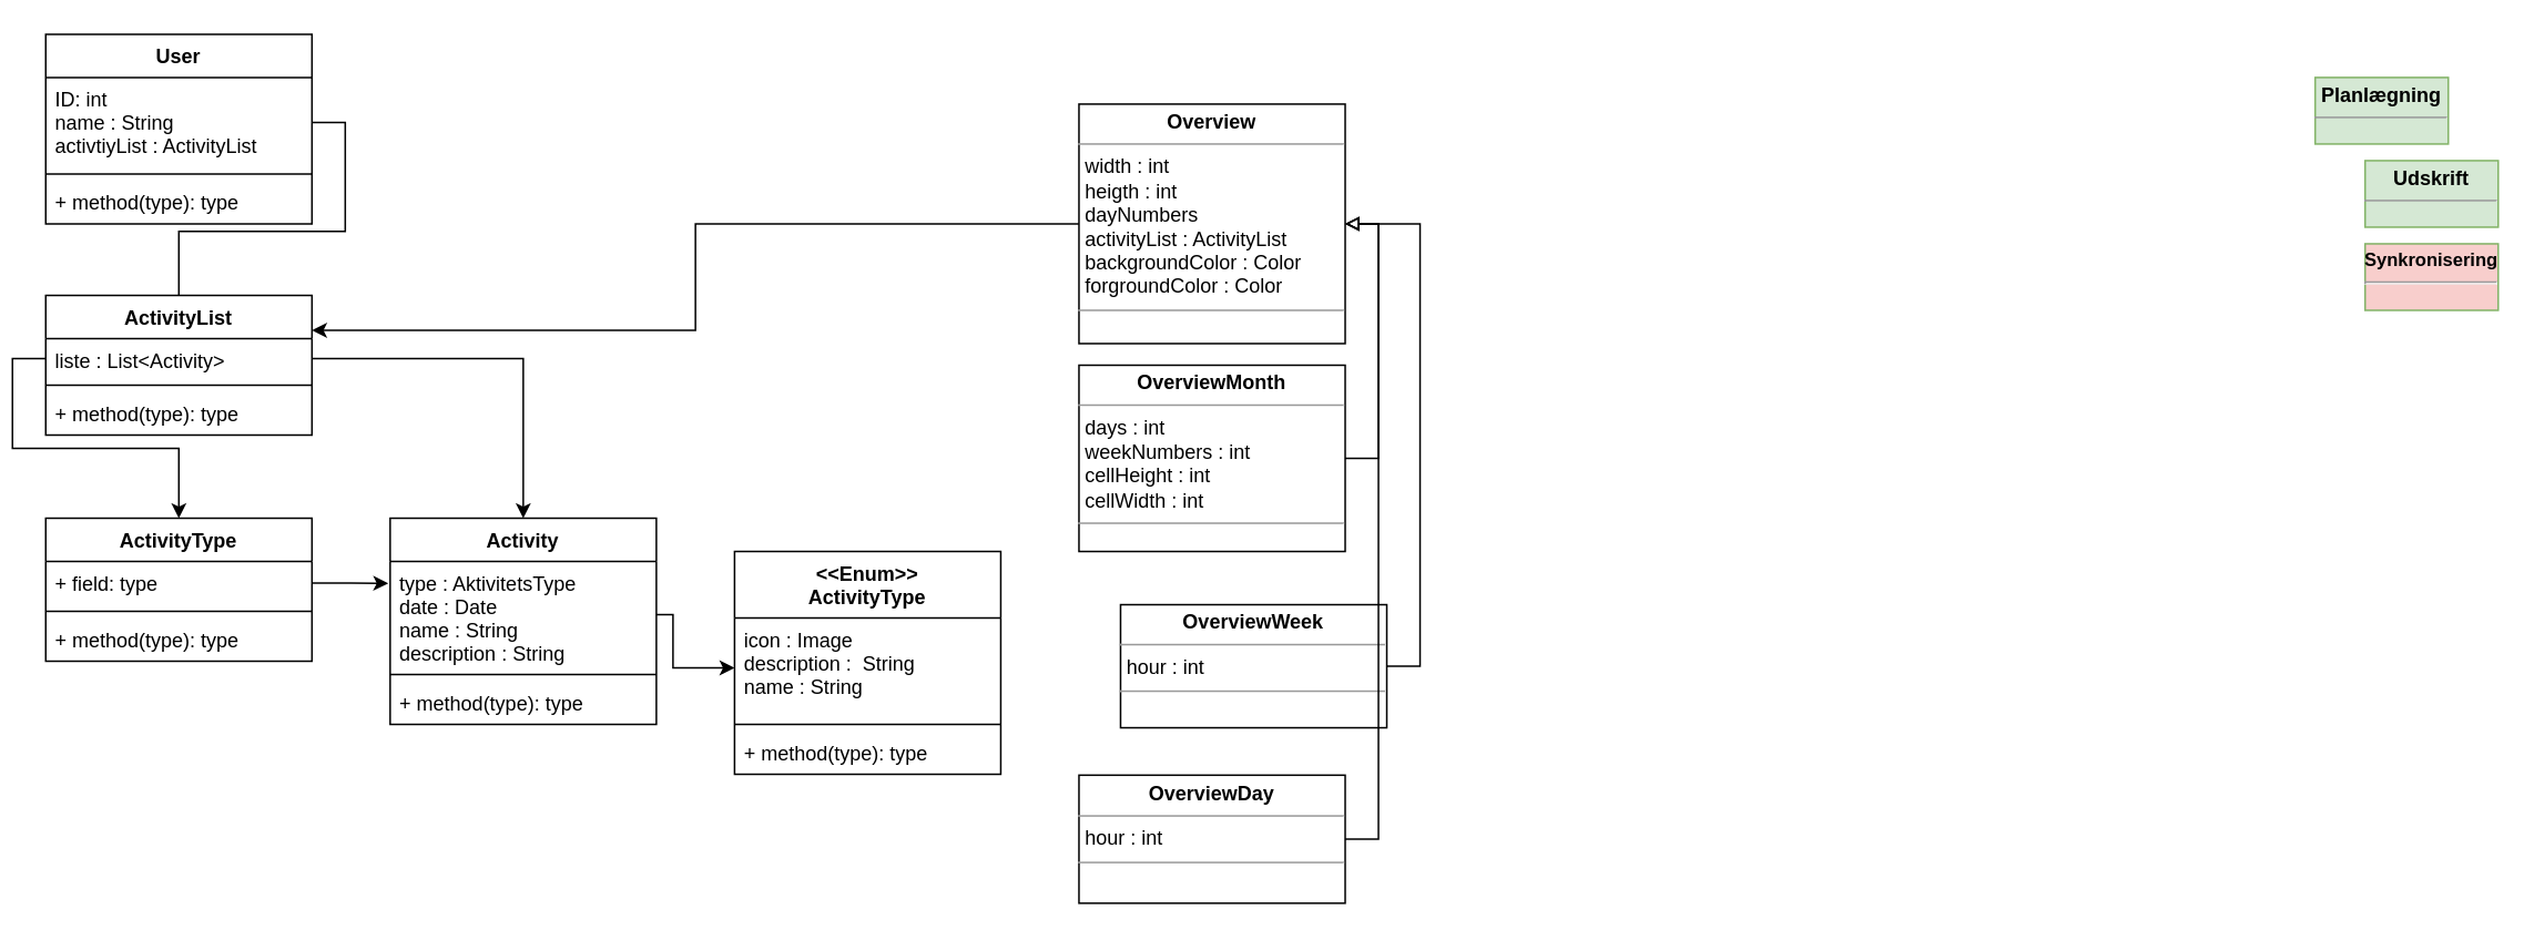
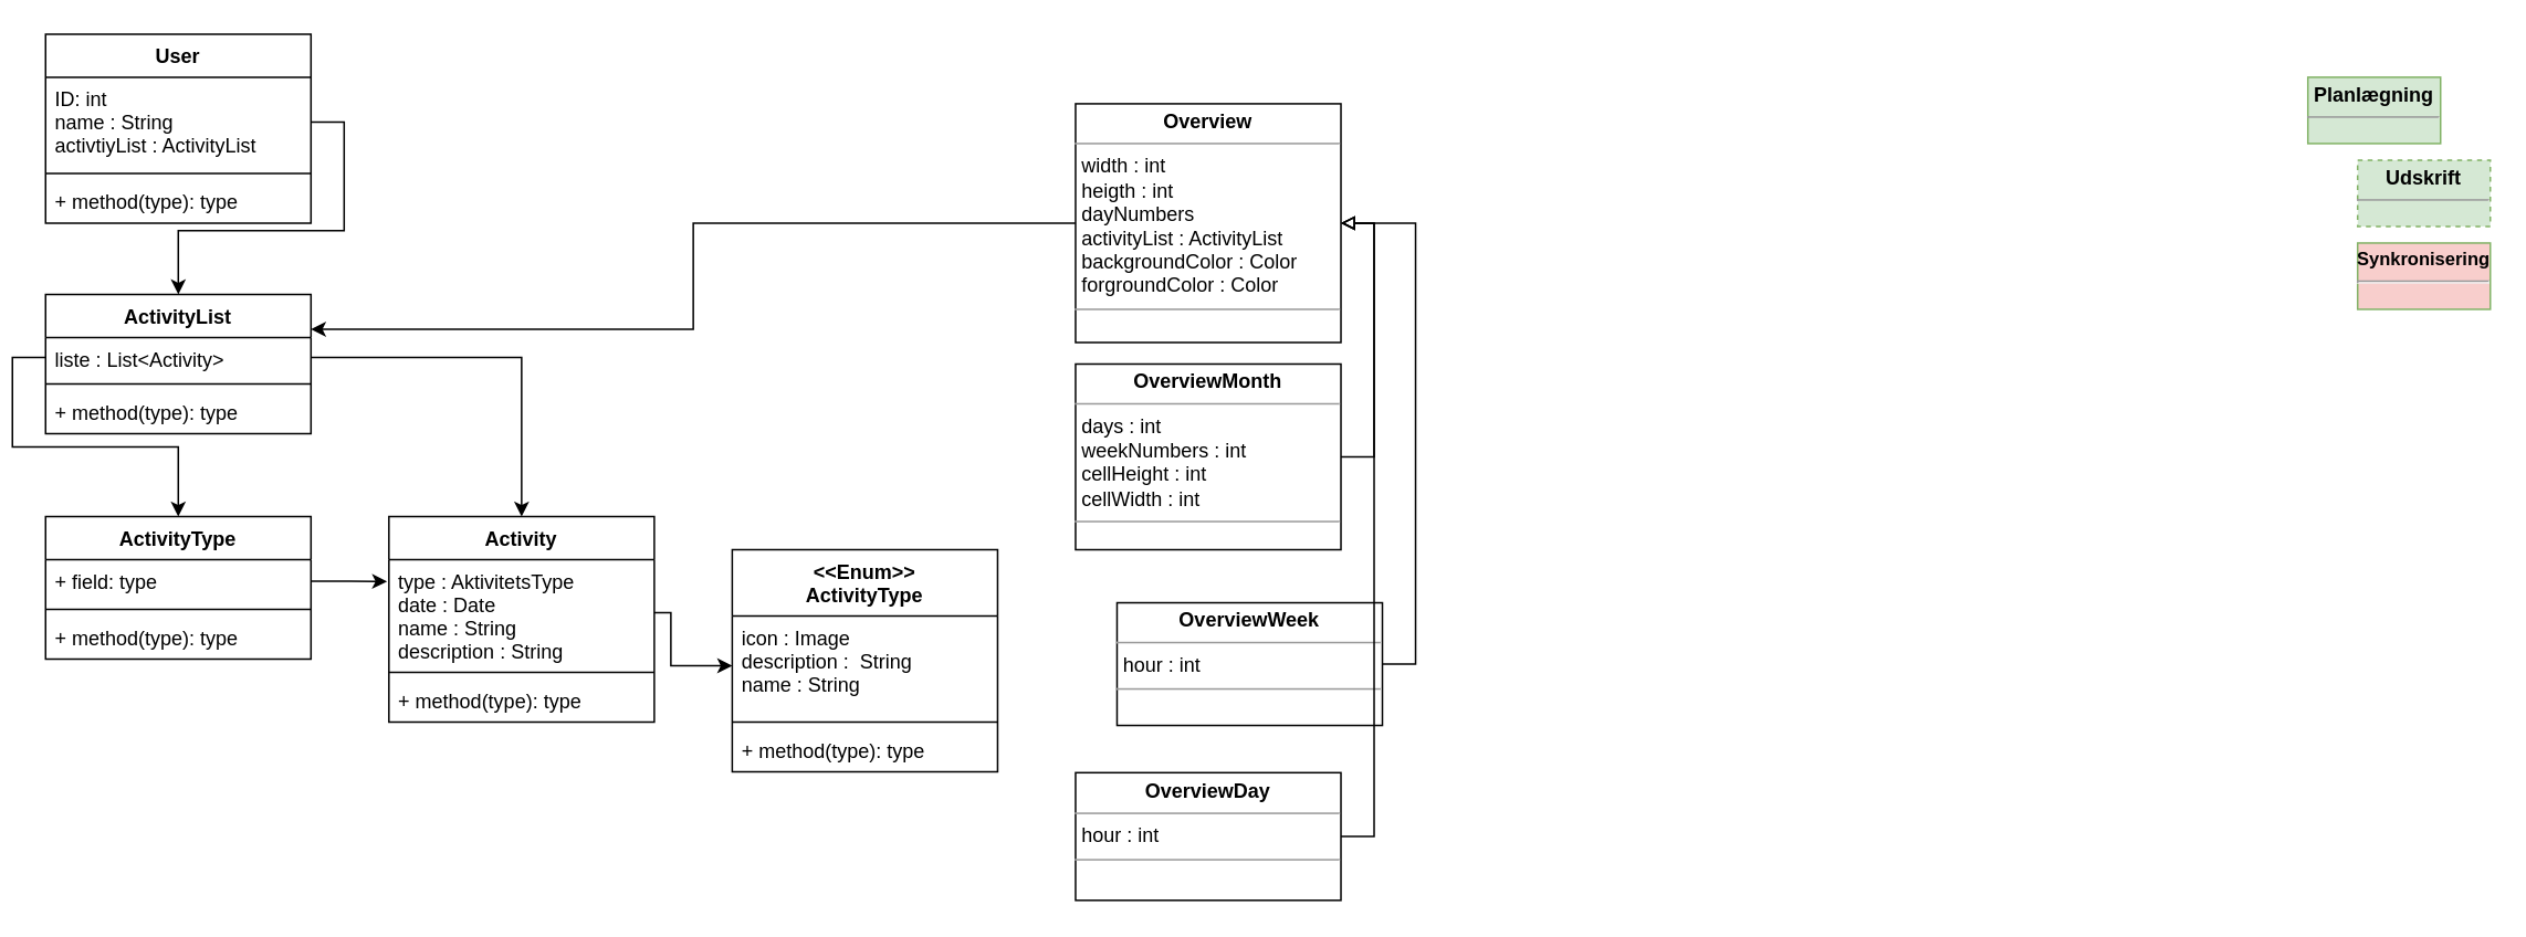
  <mxCell id="0" />
  <mxCell id="1" parent="0" />
  <mxCell id="2" value="&lt;p style=&quot;margin: 0px ; margin-top: 4px ; text-align: center&quot;&gt;&lt;b&gt;Planlægning&lt;/b&gt;&lt;/p&gt;&lt;hr size=&quot;1&quot;&gt;&lt;div style=&quot;height: 2px&quot;&gt;&lt;/div&gt;" style="verticalAlign=top;align=left;overflow=fill;fontSize=12;fontFamily=Helvetica;html=1;fillColor=#d5e8d4;strokeColor=#82b366;" parent="1" vertex="1"><mxGeometry x="1384" y="46" width="80" height="40" as="geometry" /></mxCell>
- <mxCell id="3" value="&lt;p style=&quot;margin: 0px ; margin-top: 4px ; text-align: center&quot;&gt;&lt;b&gt;Udskrift&lt;/b&gt;&lt;/p&gt;&lt;hr size=&quot;1&quot;&gt;&lt;div style=&quot;height: 2px&quot;&gt;&lt;/div&gt;" style="verticalAlign=top;align=left;overflow=fill;fontSize=12;fontFamily=Helvetica;html=1;fillColor=#d5e8d4;strokeColor=#82b366;" parent="1" vertex="1"><mxGeometry x="1414" y="96" width="80" height="40" as="geometry" /></mxCell>
+ <mxCell id="3" value="&lt;p style=&quot;margin: 0px ; margin-top: 4px ; text-align: center&quot;&gt;&lt;b&gt;Udskrift&lt;/b&gt;&lt;/p&gt;&lt;hr size=&quot;1&quot;&gt;&lt;div style=&quot;height: 2px&quot;&gt;&lt;/div&gt;" style="verticalAlign=top;align=left;overflow=fill;fontSize=12;fontFamily=Helvetica;html=1;fillColor=#d5e8d4;strokeColor=#82b366;dashed=1;" parent="1" vertex="1"><mxGeometry x="1414" y="96" width="80" height="40" as="geometry" /></mxCell>
  <mxCell id="4" value="&lt;p style=&quot;margin: 4px 0px 0px; text-align: center; font-size: 11px;&quot;&gt;&lt;b style=&quot;font-size: 11px;&quot;&gt;Synkronisering&lt;/b&gt;&lt;/p&gt;&lt;hr style=&quot;font-size: 11px;&quot;&gt;&lt;div style=&quot;height: 2px; font-size: 11px;&quot;&gt;&lt;/div&gt;" style="verticalAlign=top;align=left;overflow=fill;fontSize=11;fontFamily=Helvetica;html=1;fillColor=#f8cecc;strokeColor=#82b366;" parent="1" vertex="1"><mxGeometry x="1414" y="146" width="80" height="40" as="geometry" /></mxCell>
  <mxCell id="5" value="ActivityList" style="swimlane;fontStyle=1;align=center;verticalAlign=top;childLayout=stackLayout;horizontal=1;startSize=26;horizontalStack=0;resizeParent=1;resizeParentMax=0;resizeLast=0;collapsible=1;marginBottom=0;" parent="1" vertex="1"><mxGeometry x="20" y="177" width="160" height="84" as="geometry" /></mxCell>
  <mxCell id="6" value="liste : List&lt;Activity&gt;&#10;" style="text;strokeColor=none;fillColor=none;align=left;verticalAlign=top;spacingLeft=4;spacingRight=4;overflow=hidden;rotatable=0;points=[[0,0.5],[1,0.5]];portConstraint=eastwest;" parent="5" vertex="1"><mxGeometry y="26" width="160" height="24" as="geometry" /></mxCell>
  <mxCell id="7" value="" style="line;strokeWidth=1;fillColor=none;align=left;verticalAlign=middle;spacingTop=-1;spacingLeft=3;spacingRight=3;rotatable=0;labelPosition=right;points=[];portConstraint=eastwest;" parent="5" vertex="1"><mxGeometry y="50" width="160" height="8" as="geometry" /></mxCell>
  <mxCell id="8" value="+ method(type): type" style="text;strokeColor=none;fillColor=none;align=left;verticalAlign=top;spacingLeft=4;spacingRight=4;overflow=hidden;rotatable=0;points=[[0,0.5],[1,0.5]];portConstraint=eastwest;" parent="5" vertex="1"><mxGeometry y="58" width="160" height="26" as="geometry" /></mxCell>
  <mxCell id="9" value="Activity" style="swimlane;fontStyle=1;align=center;verticalAlign=top;childLayout=stackLayout;horizontal=1;startSize=26;horizontalStack=0;resizeParent=1;resizeParentMax=0;resizeLast=0;collapsible=1;marginBottom=0;" parent="1" vertex="1"><mxGeometry x="227" y="311" width="160" height="124" as="geometry" /></mxCell>
  <mxCell id="10" value="type : AktivitetsType&#10;date : Date&#10;name : String&#10;description : String&#10;" style="text;strokeColor=none;fillColor=none;align=left;verticalAlign=top;spacingLeft=4;spacingRight=4;overflow=hidden;rotatable=0;points=[[0,0.5],[1,0.5]];portConstraint=eastwest;" parent="9" vertex="1"><mxGeometry y="26" width="160" height="64" as="geometry" /></mxCell>
  <mxCell id="11" value="" style="line;strokeWidth=1;fillColor=none;align=left;verticalAlign=middle;spacingTop=-1;spacingLeft=3;spacingRight=3;rotatable=0;labelPosition=right;points=[];portConstraint=eastwest;" parent="9" vertex="1"><mxGeometry y="90" width="160" height="8" as="geometry" /></mxCell>
  <mxCell id="12" value="+ method(type): type" style="text;strokeColor=none;fillColor=none;align=left;verticalAlign=top;spacingLeft=4;spacingRight=4;overflow=hidden;rotatable=0;points=[[0,0.5],[1,0.5]];portConstraint=eastwest;" parent="9" vertex="1"><mxGeometry y="98" width="160" height="26" as="geometry" /></mxCell>
  <mxCell id="13" value="&lt;&lt;Enum&gt;&gt;&#10;ActivityType" style="swimlane;fontStyle=1;align=center;verticalAlign=top;childLayout=stackLayout;horizontal=1;startSize=40;horizontalStack=0;resizeParent=1;resizeParentMax=0;resizeLast=0;collapsible=1;marginBottom=0;" parent="1" vertex="1"><mxGeometry x="434" y="331" width="160" height="134" as="geometry" /></mxCell>
  <mxCell id="14" value="icon : Image&#10;description :  String&#10;name : String" style="text;strokeColor=none;fillColor=none;align=left;verticalAlign=top;spacingLeft=4;spacingRight=4;overflow=hidden;rotatable=0;points=[[0,0.5],[1,0.5]];portConstraint=eastwest;" parent="13" vertex="1"><mxGeometry y="40" width="160" height="60" as="geometry" /></mxCell>
  <mxCell id="15" value="" style="line;strokeWidth=1;fillColor=none;align=left;verticalAlign=middle;spacingTop=-1;spacingLeft=3;spacingRight=3;rotatable=0;labelPosition=right;points=[];portConstraint=eastwest;" parent="13" vertex="1"><mxGeometry y="100" width="160" height="8" as="geometry" /></mxCell>
  <mxCell id="16" value="+ method(type): type" style="text;strokeColor=none;fillColor=none;align=left;verticalAlign=top;spacingLeft=4;spacingRight=4;overflow=hidden;rotatable=0;points=[[0,0.5],[1,0.5]];portConstraint=eastwest;" parent="13" vertex="1"><mxGeometry y="108" width="160" height="26" as="geometry" /></mxCell>
  <mxCell id="17" value="ActivityType" style="swimlane;fontStyle=1;align=center;verticalAlign=top;childLayout=stackLayout;horizontal=1;startSize=26;horizontalStack=0;resizeParent=1;resizeParentMax=0;resizeLast=0;collapsible=1;marginBottom=0;" parent="1" vertex="1"><mxGeometry x="20" y="311" width="160" height="86" as="geometry" /></mxCell>
  <mxCell id="18" value="+ field: type" style="text;strokeColor=none;fillColor=none;align=left;verticalAlign=top;spacingLeft=4;spacingRight=4;overflow=hidden;rotatable=0;points=[[0,0.5],[1,0.5]];portConstraint=eastwest;" parent="17" vertex="1"><mxGeometry y="26" width="160" height="26" as="geometry" /></mxCell>
  <mxCell id="19" value="" style="line;strokeWidth=1;fillColor=none;align=left;verticalAlign=middle;spacingTop=-1;spacingLeft=3;spacingRight=3;rotatable=0;labelPosition=right;points=[];portConstraint=eastwest;" parent="17" vertex="1"><mxGeometry y="52" width="160" height="8" as="geometry" /></mxCell>
  <mxCell id="20" value="+ method(type): type" style="text;strokeColor=none;fillColor=none;align=left;verticalAlign=top;spacingLeft=4;spacingRight=4;overflow=hidden;rotatable=0;points=[[0,0.5],[1,0.5]];portConstraint=eastwest;" parent="17" vertex="1"><mxGeometry y="60" width="160" height="26" as="geometry" /></mxCell>
  <mxCell id="21" value="User" style="swimlane;fontStyle=1;align=center;verticalAlign=top;childLayout=stackLayout;horizontal=1;startSize=26;horizontalStack=0;resizeParent=1;resizeParentMax=0;resizeLast=0;collapsible=1;marginBottom=0;" parent="1" vertex="1"><mxGeometry x="20" y="20" width="160" height="114" as="geometry" /></mxCell>
  <mxCell id="22" value="ID: int&#10;name : String&#10;activtiyList : ActivityList " style="text;strokeColor=none;fillColor=none;align=left;verticalAlign=top;spacingLeft=4;spacingRight=4;overflow=hidden;rotatable=0;points=[[0,0.5],[1,0.5]];portConstraint=eastwest;" parent="21" vertex="1"><mxGeometry y="26" width="160" height="54" as="geometry" /></mxCell>
  <mxCell id="23" value="" style="line;strokeWidth=1;fillColor=none;align=left;verticalAlign=middle;spacingTop=-1;spacingLeft=3;spacingRight=3;rotatable=0;labelPosition=right;points=[];portConstraint=eastwest;" parent="21" vertex="1"><mxGeometry y="80" width="160" height="8" as="geometry" /></mxCell>
  <mxCell id="24" value="+ method(type): type" style="text;strokeColor=none;fillColor=none;align=left;verticalAlign=top;spacingLeft=4;spacingRight=4;overflow=hidden;rotatable=0;points=[[0,0.5],[1,0.5]];portConstraint=eastwest;" parent="21" vertex="1"><mxGeometry y="88" width="160" height="26" as="geometry" /></mxCell>
- <mxCell id="25" style="edgeStyle=orthogonalEdgeStyle;rounded=0;orthogonalLoop=1;jettySize=auto;html=1;exitX=1;exitY=0.5;exitDx=0;exitDy=0;endArrow=none;" parent="1" source="22" target="5" edge="1"><mxGeometry relative="1" as="geometry" /></mxCell>
+ <mxCell id="25" style="edgeStyle=orthogonalEdgeStyle;rounded=0;orthogonalLoop=1;jettySize=auto;html=1;exitX=1;exitY=0.5;exitDx=0;exitDy=0;" parent="1" source="22" target="5" edge="1"><mxGeometry relative="1" as="geometry" /></mxCell>
  <mxCell id="26" style="edgeStyle=orthogonalEdgeStyle;rounded=0;orthogonalLoop=1;jettySize=auto;html=1;exitX=1;exitY=0.5;exitDx=0;exitDy=0;entryX=0;entryY=0.5;entryDx=0;entryDy=0;" parent="1" source="10" target="14" edge="1"><mxGeometry relative="1" as="geometry"><Array as="points"><mxPoint x="397" y="369" /><mxPoint x="397" y="401" /></Array></mxGeometry></mxCell>
  <mxCell id="27" style="edgeStyle=orthogonalEdgeStyle;rounded=0;orthogonalLoop=1;jettySize=auto;html=1;exitX=1;exitY=0.5;exitDx=0;exitDy=0;entryX=-0.007;entryY=0.206;entryDx=0;entryDy=0;entryPerimeter=0;" parent="1" source="18" target="10" edge="1"><mxGeometry relative="1" as="geometry" /></mxCell>
  <mxCell id="28" style="edgeStyle=orthogonalEdgeStyle;rounded=0;orthogonalLoop=1;jettySize=auto;html=1;exitX=1;exitY=0.5;exitDx=0;exitDy=0;" parent="1" source="6" target="9" edge="1"><mxGeometry relative="1" as="geometry" /></mxCell>
  <mxCell id="29" style="edgeStyle=orthogonalEdgeStyle;rounded=0;orthogonalLoop=1;jettySize=auto;html=1;exitX=0;exitY=0.5;exitDx=0;exitDy=0;entryX=0.5;entryY=0;entryDx=0;entryDy=0;" parent="1" source="6" target="17" edge="1"><mxGeometry relative="1" as="geometry" /></mxCell>
  <mxCell id="30" style="edgeStyle=orthogonalEdgeStyle;rounded=0;orthogonalLoop=1;jettySize=auto;html=1;exitX=0;exitY=0.5;exitDx=0;exitDy=0;entryX=1;entryY=0.25;entryDx=0;entryDy=0;endArrow=classic;endFill=1;" parent="1" source="31" target="5" edge="1"><mxGeometry relative="1" as="geometry" /></mxCell>
  <mxCell id="31" value="&lt;p style=&quot;margin: 0px ; margin-top: 4px ; text-align: center&quot;&gt;&lt;b&gt;Overview&lt;/b&gt;&lt;/p&gt;&lt;hr size=&quot;1&quot;&gt;&lt;p style=&quot;margin: 0px ; margin-left: 4px&quot;&gt;width : int&lt;/p&gt;&lt;p style=&quot;margin: 0px ; margin-left: 4px&quot;&gt;heigth : int&lt;/p&gt;&lt;p style=&quot;margin: 0px ; margin-left: 4px&quot;&gt;dayNumbers&lt;/p&gt;&lt;p style=&quot;margin: 0px ; margin-left: 4px&quot;&gt;activityList : ActivityList&lt;/p&gt;&lt;p style=&quot;margin: 0px ; margin-left: 4px&quot;&gt;backgroundColor : Color&lt;/p&gt;&lt;p style=&quot;margin: 0px ; margin-left: 4px&quot;&gt;forgroundColor : Color&lt;/p&gt;&lt;hr size=&quot;1&quot;&gt;&lt;p style=&quot;margin: 0px ; margin-left: 4px&quot;&gt;&lt;br&gt;&lt;/p&gt;" style="verticalAlign=top;align=left;overflow=fill;fontSize=12;fontFamily=Helvetica;html=1;" parent="1" vertex="1"><mxGeometry x="641" y="62" width="160" height="144" as="geometry" /></mxCell>
  <mxCell id="32" style="edgeStyle=orthogonalEdgeStyle;rounded=0;orthogonalLoop=1;jettySize=auto;html=1;exitX=1;exitY=0.5;exitDx=0;exitDy=0;entryX=1;entryY=0.5;entryDx=0;entryDy=0;endArrow=block;endFill=0;" parent="1" source="33" target="31" edge="1"><mxGeometry relative="1" as="geometry" /></mxCell>
  <mxCell id="33" value="&lt;p style=&quot;margin: 0px ; margin-top: 4px ; text-align: center&quot;&gt;&lt;b&gt;OverviewMonth&lt;/b&gt;&lt;/p&gt;&lt;hr size=&quot;1&quot;&gt;&lt;p style=&quot;margin: 0px ; margin-left: 4px&quot;&gt;days : int&lt;/p&gt;&lt;p style=&quot;margin: 0px ; margin-left: 4px&quot;&gt;weekNumbers : int&lt;/p&gt;&lt;p style=&quot;margin: 0px ; margin-left: 4px&quot;&gt;cellHeight : int&lt;/p&gt;&lt;p style=&quot;margin: 0px ; margin-left: 4px&quot;&gt;cellWidth : int&lt;/p&gt;&lt;hr size=&quot;1&quot;&gt;&lt;p style=&quot;margin: 0px ; margin-left: 4px&quot;&gt;&lt;br&gt;&lt;/p&gt;" style="verticalAlign=top;align=left;overflow=fill;fontSize=12;fontFamily=Helvetica;html=1;" parent="1" vertex="1"><mxGeometry x="641" y="219" width="160" height="112" as="geometry" /></mxCell>
  <mxCell id="34" value="&lt;p style=&quot;margin: 0px ; margin-top: 4px ; text-align: center&quot;&gt;&lt;b&gt;OverviewWeek&lt;/b&gt;&lt;/p&gt;&lt;hr size=&quot;1&quot;&gt;&lt;p style=&quot;margin: 0px ; margin-left: 4px&quot;&gt;hour : int&lt;/p&gt;&lt;hr size=&quot;1&quot;&gt;&lt;p style=&quot;margin: 0px ; margin-left: 4px&quot;&gt;&lt;br&gt;&lt;/p&gt;" style="verticalAlign=top;align=left;overflow=fill;fontSize=12;fontFamily=Helvetica;html=1;" parent="1" vertex="1"><mxGeometry x="666" y="363" width="160" height="74" as="geometry" /></mxCell>
  <mxCell id="35" style="edgeStyle=orthogonalEdgeStyle;rounded=0;orthogonalLoop=1;jettySize=auto;html=1;exitX=1;exitY=0.5;exitDx=0;exitDy=0;entryX=1;entryY=0.5;entryDx=0;entryDy=0;endArrow=block;endFill=0;" parent="1" source="36" target="31" edge="1"><mxGeometry relative="1" as="geometry" /></mxCell>
  <mxCell id="36" value="&lt;p style=&quot;margin: 0px ; margin-top: 4px ; text-align: center&quot;&gt;&lt;b&gt;OverviewDay&lt;/b&gt;&lt;/p&gt;&lt;hr size=&quot;1&quot;&gt;&lt;p style=&quot;margin: 0px ; margin-left: 4px&quot;&gt;hour : int&lt;/p&gt;&lt;hr size=&quot;1&quot;&gt;&lt;p style=&quot;margin: 0px ; margin-left: 4px&quot;&gt;&lt;br&gt;&lt;/p&gt;" style="verticalAlign=top;align=left;overflow=fill;fontSize=12;fontFamily=Helvetica;html=1;" parent="1" vertex="1"><mxGeometry x="641" y="465.5" width="160" height="77" as="geometry" /></mxCell>
  <mxCell id="37" style="edgeStyle=orthogonalEdgeStyle;rounded=0;orthogonalLoop=1;jettySize=auto;html=1;exitX=1;exitY=0.5;exitDx=0;exitDy=0;entryX=1;entryY=0.5;entryDx=0;entryDy=0;endArrow=block;endFill=0;" parent="1" source="34" target="31" edge="1"><mxGeometry relative="1" as="geometry"><mxPoint x="811" y="285" as="sourcePoint" /><mxPoint x="811" y="144" as="targetPoint" /></mxGeometry></mxCell>
